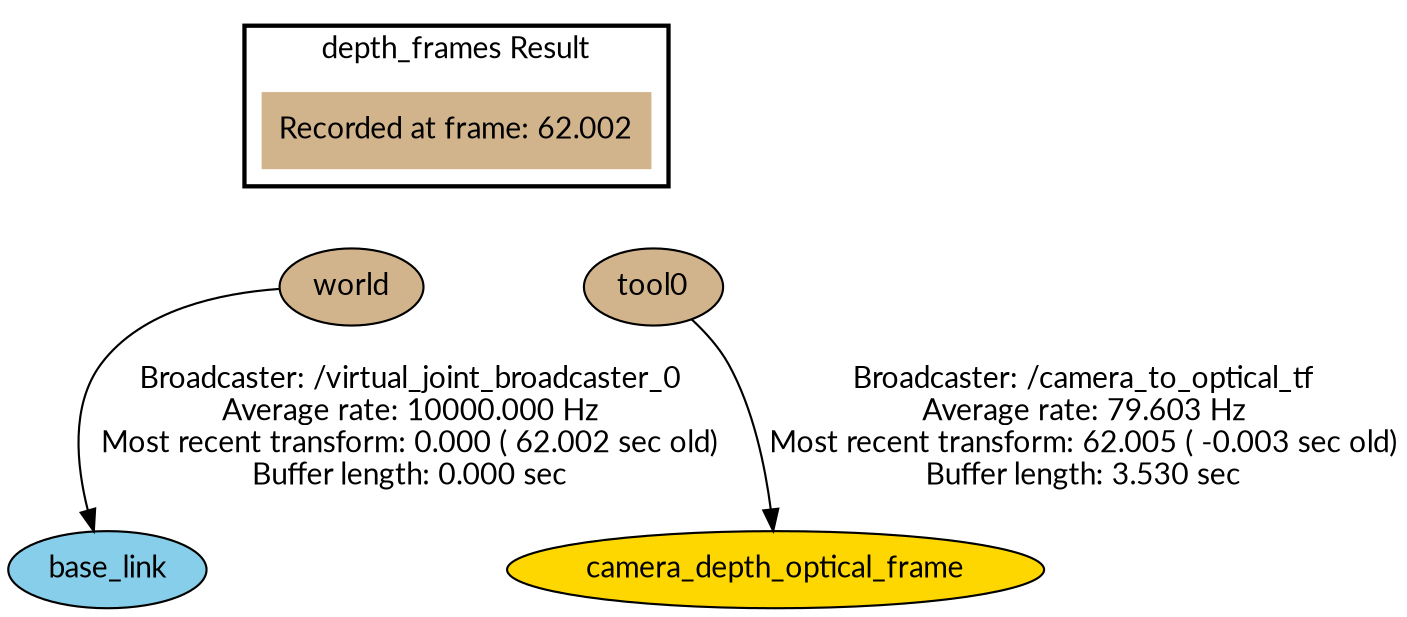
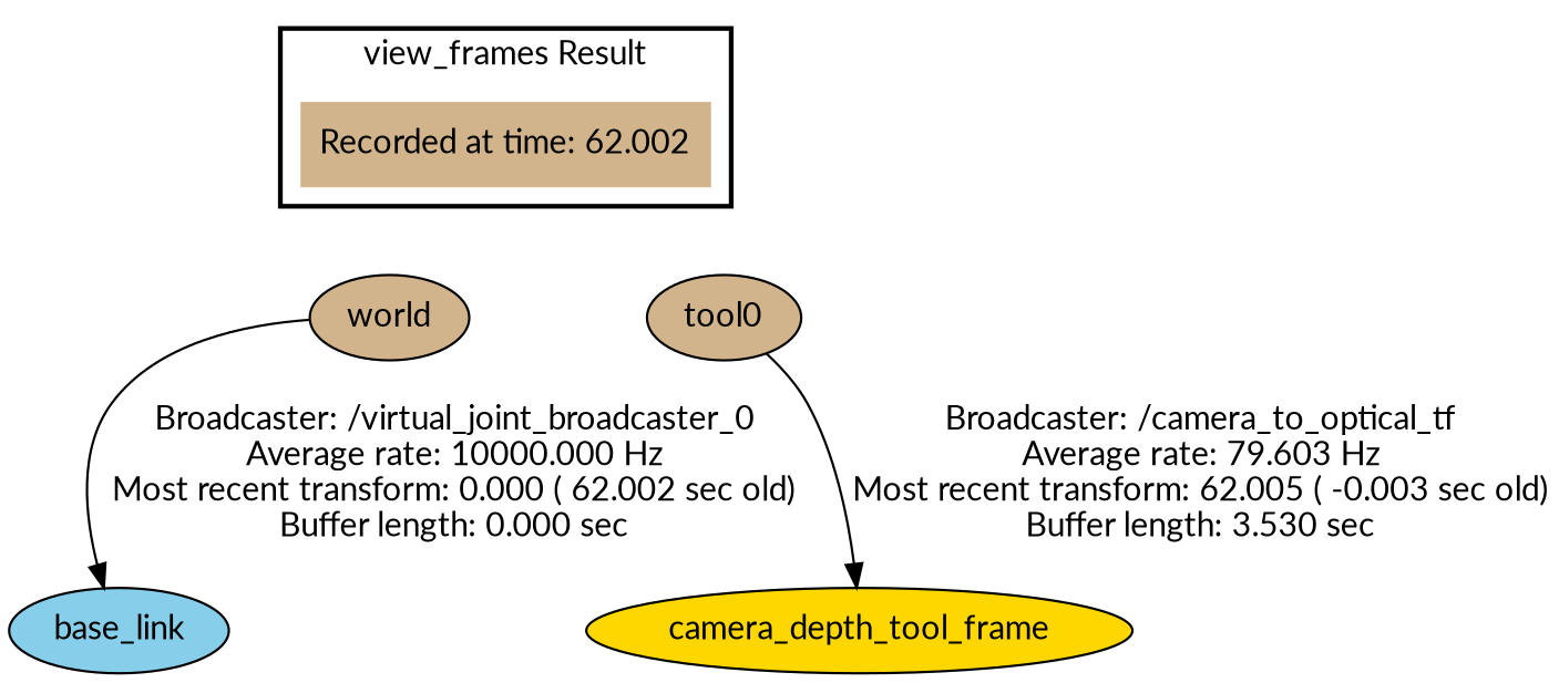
  digraph {
    fontname=Lato
    node [fillcolor=tan fontname=Lato style=filled]
    edge [fontname=Lato]
-   "Recorded at time: 62.002" [shape=plaintext label="Recorded at frame: 62.002"]
+   "Recorded at time: 62.002" [shape=plaintext]
    world
    tool0
    base_link [fillcolor=skyblue]
-   camera_depth_optical_frame [fillcolor=gold]
+   camera_depth_optical_frame [fillcolor=gold label=camera_depth_tool_frame]
    subgraph cluster_1 {
      color=black
-     label="depth_frames Result"
+     label="view_frames Result"
      style=bold
      "Recorded at time: 62.002"
    }
    "Recorded at time: 62.002" -> world [style=invis]
    "Recorded at time: 62.002" -> tool0 [style=invis]
    world -> base_link [label="Broadcaster: /virtual_joint_broadcaster_0\nAverage rate: 10000.000 Hz\nMost recent transform: 0.000 ( 62.002 sec old)\nBuffer length: 0.000 sec\n"]
    tool0 -> camera_depth_optical_frame [label="Broadcaster: /camera_to_optical_tf\nAverage rate: 79.603 Hz\nMost recent transform: 62.005 ( -0.003 sec old)\nBuffer length: 3.530 sec\n"]
  }
